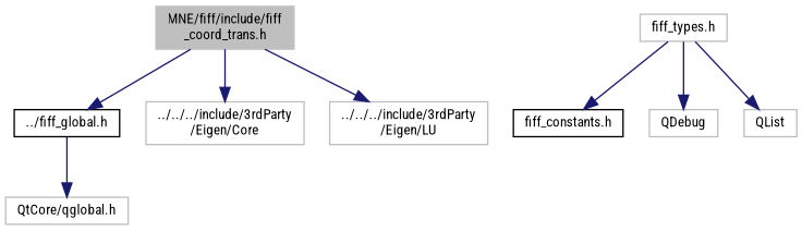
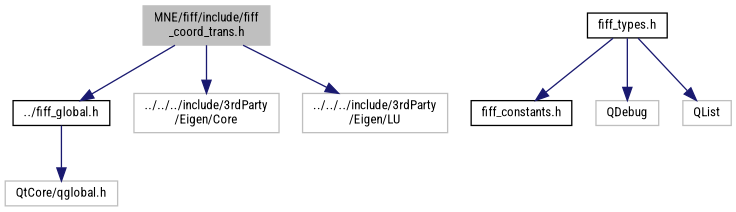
  digraph {
    fontname="Roboto Condensed"
    node [color=grey75 fillcolor=white fontname="Roboto Condensed" fontsize=10 shape=record style=filled]
    edge [color=midnightblue fontname="Roboto Condensed" fontsize=10 labelfontname=Helvetica labelfontsize=10 style=solid]
    n1 [fillcolor=grey75 fontcolor=black height=0.2 label="MNE/fiff/include/fiff\l_coord_trans.h" width=0.4]
    n2 [color=black height=0.2 label="../fiff_global.h" width=0.4]
    n3 [height=0.2 label="../../../include/3rdParty\l/Eigen/Core" width=0.4]
    n4 [height=0.2 label="../../../include/3rdParty\l/Eigen/LU" width=0.4]
    n5 [height=0.2 label="QtCore/qglobal.h" width=0.4]
-   n6 [height=0.2 label="fiff_types.h" width=0.4]
+   n6 [color=black height=0.2 label="fiff_types.h" width=0.4]
    n7 [color=black height=0.2 label="fiff_constants.h" width=0.4]
    n8 [height=0.2 label=QDebug width=0.4]
    n9 [height=0.2 label=QList width=0.4]
    n1 -> n2
    n1 -> n3
    n1 -> n4
    n2 -> n5
    n6 -> n7
    n6 -> n8
    n6 -> n9
  }
